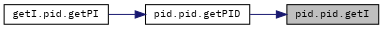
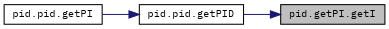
  digraph {
    fontname="IBM Plex Mono"
    rankdir=RL
    node [color=black fillcolor=white fontname="IBM Plex Mono" fontsize=10 shape=record style=filled]
    edge [color=midnightblue dir=back fontname="IBM Plex Mono" fontsize=10 labelfontname=Helvetica labelfontsize=10 style=solid]
-   n1 [fillcolor=grey75 fontcolor=black height=0.2 label="pid.pid.getI" width=0.4]
+   n1 [fillcolor=grey75 fontcolor=black height=0.2 label="pid.getPI.getI" width=0.4]
    n2 [height=0.2 label="pid.pid.getPID" width=0.4]
-   n3 [height=0.2 label="getI.pid.getPI" width=0.4]
+   n3 [height=0.2 label="pid.pid.getPI" width=0.4]
    n1 -> n2
    n2 -> n3
  }
